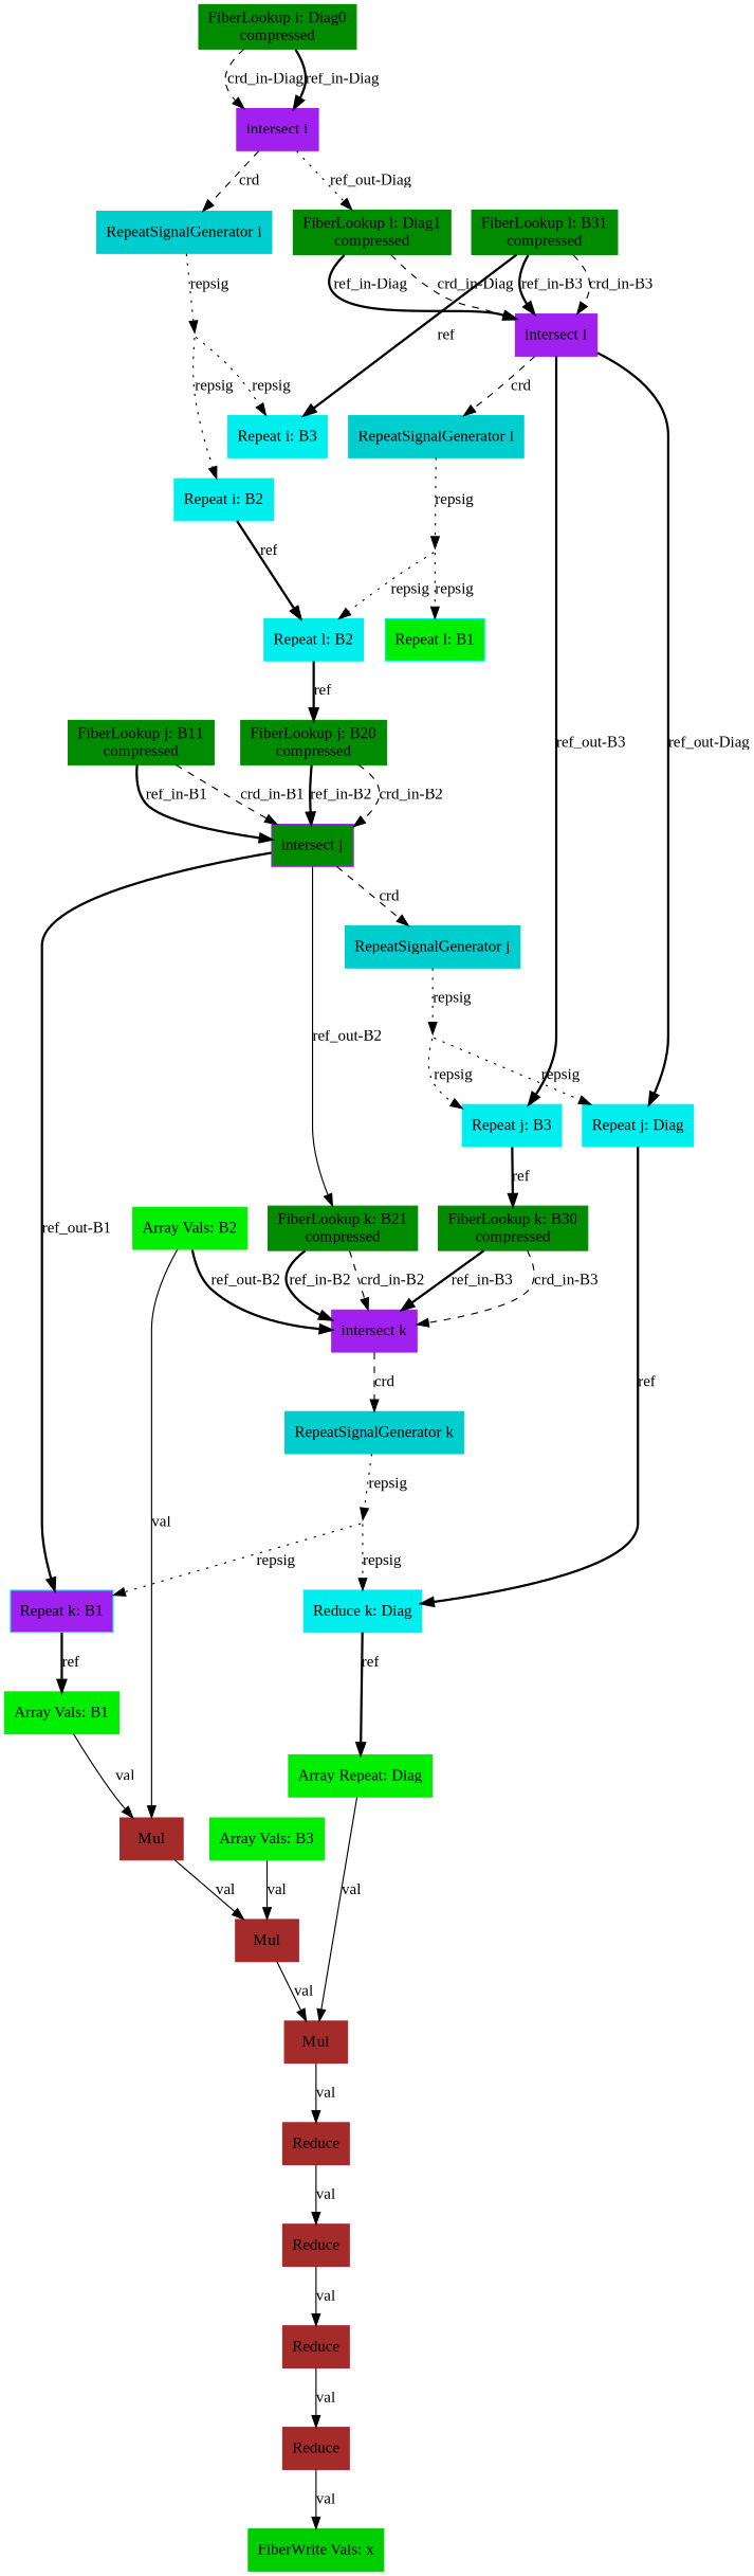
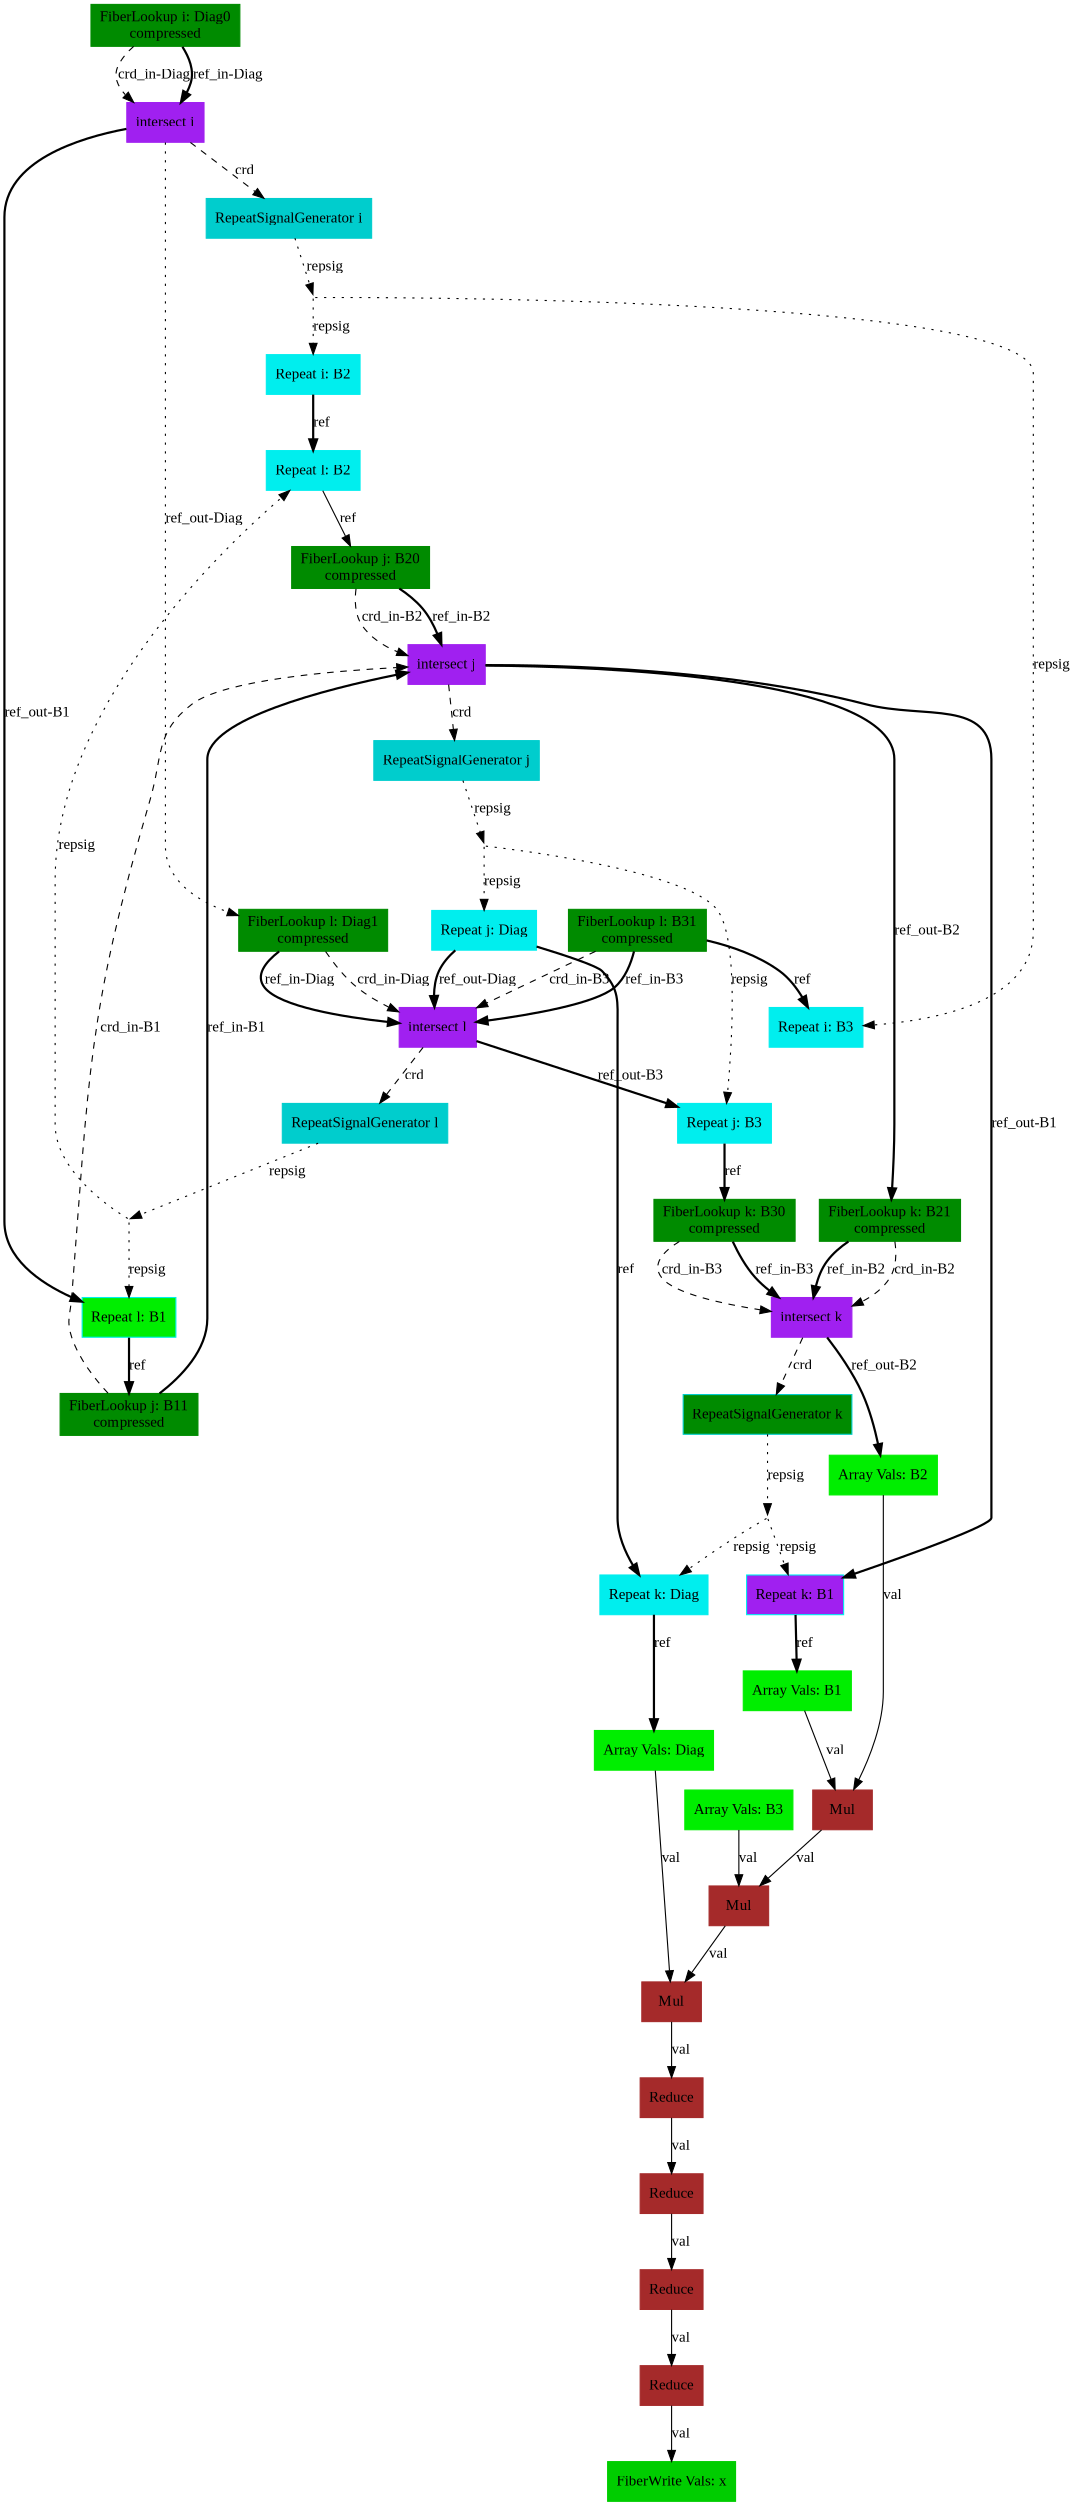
  digraph {
    fontname="Liberation Serif"
    node [color=cyan2 fontname="Liberation Serif" shape=box style=filled type=repeat]
    edge [fontname="Liberation Serif" style=bold type=ref]
    n1 [color=green4 format=compressed index=i label="FiberLookup i: Diag0\ncompressed" root=true src=true tensor=Diag type=fiberlookup]
    n2 [color=purple index=i label="intersect i" type=intersect]
    n3 [color=cyan3 index=i label="RepeatSignalGenerator i" type=repsiggen]
    n4 [fillcolor=green2 index=l label="Repeat l: B1" root=false tensor=B1]
    n5 [color=green4 format=compressed index=l label="FiberLookup l: Diag1\ncompressed" root=false src=true tensor=Diag type=fiberlookup]
    39 [shape=point style=invis type=broadcast color=""]
    n7 [color=green4 format=compressed index=j label="FiberLookup j: B11\ncompressed" root=false src=true tensor=B1 type=fiberlookup]
    n8 [color=purple index=l label="intersect l" type=intersect]
    n9 [index=i label="Repeat i: B2" root=true tensor=B2]
    n10 [index=i label="Repeat i: B3" root=true tensor=B3]
    n11 [index=l label="Repeat l: B2" root=false tensor=B2]
    n12 [color=green4 format=compressed index=j label="FiberLookup j: B20\ncompressed" root=false src=true tensor=B2 type=fiberlookup]
-   n13 [color=purple index=j label="intersect j" type=intersect fillcolor=green4]
+   n13 [color=purple index=j label="intersect j" type=intersect]
    n14 [color=cyan3 index=j label="RepeatSignalGenerator j" type=repsiggen]
    n15 [fillcolor=purple index=k label="Repeat k: B1" root=false tensor=B1]
    n16 [color=green4 format=compressed index=k label="FiberLookup k: B21\ncompressed" root=false src=true tensor=B2 type=fiberlookup]
    25 [shape=point style=invis type=broadcast color=""]
    n18 [color=green2 label="Array Vals: B1" tensor=B1 type=arrayvals]
    n19 [color=purple index=k label="intersect k" type=intersect]
    n20 [index=j label="Repeat j: Diag" root=false tensor=Diag]
    n21 [index=j label="Repeat j: B3" root=false tensor=B3]
-   n22 [index=k label="Reduce k: Diag" root=false tensor=Diag]
+   n22 [index=k label="Repeat k: Diag" root=false tensor=Diag]
    n23 [color=green4 format=compressed index=k label="FiberLookup k: B30\ncompressed" root=false src=true tensor=B3 type=fiberlookup]
-   n24 [color=green2 label="Array Repeat: Diag" tensor=Diag type=arrayvals]
+   n24 [color=green2 label="Array Vals: Diag" tensor=Diag type=arrayvals]
    n25 [color=brown label=Mul type=mul]
    n26 [color=brown label=Reduce type=reduce]
    n27 [color=brown label=Reduce type=reduce]
    n28 [color=brown label=Reduce type=reduce]
    n29 [color=brown label=Reduce type=reduce]
    n30 [color=green3 label="FiberWrite Vals: x" sink=true tensor=x type=fiberwrite]
-   n31 [color=cyan3 index=k label="RepeatSignalGenerator k" type=repsiggen]
+   n31 [color=cyan3 index=k label="RepeatSignalGenerator k" type=repsiggen fillcolor=green4]
    n32 [color=green2 label="Array Vals: B2" tensor=B2 type=arrayvals]
    18 [shape=point style=invis type=broadcast color=""]
    n34 [color=brown label=Mul type=mul]
    n35 [color=green2 label="Array Vals: B3" tensor=B3 type=arrayvals]
    n36 [color=brown label=Mul type=mul]
    n37 [color=green4 format=compressed index=l label="FiberLookup l: B31\ncompressed" root=false src=true tensor=B3 type=fiberlookup]
    n38 [color=cyan3 index=l label="RepeatSignalGenerator l" type=repsiggen]
    32 [shape=point style=invis type=broadcast color=""]
    n1 -> n2 [label="crd_in-Diag" style=dashed type=crd]
    n1 -> n2 [label="ref_in-Diag"]
    n2 -> n3 [label=crd style=dashed type=crd]
+   n2 -> n4 [label="ref_out-B1"]
    n2 -> n5 [label="ref_out-Diag" style=dotted]
    n3 -> 39 [label=repsig style=dotted type=repsig]
+   n4 -> n7 [label=ref]
    n5 -> n8 [label="crd_in-Diag" style=dashed type=crd]
    n5 -> n8 [label="ref_in-Diag"]
    39 -> n9 [label=repsig style=dotted type=repsig]
    39 -> n10 [label=repsig style=dotted type=repsig]
    n7 -> n13 [label="crd_in-B1" style=dashed type=crd]
    n7 -> n13 [label="ref_in-B1"]
-   n8 -> n20 [label="ref_out-Diag"]
+   n20 -> n8 [label="ref_out-Diag"]
    n8 -> n21 [label="ref_out-B3"]
    n8 -> n38 [label=crd style=dashed type=crd]
    n9 -> n11 [label=ref]
-   n11 -> n12 [label=ref]
+   n11 -> n12 [label=ref style=solid]
    n12 -> n13 [label="crd_in-B2" style=dashed type=crd]
    n12 -> n13 [label="ref_in-B2"]
    n13 -> n14 [label=crd style=dashed type=crd]
    n13 -> n15 [label="ref_out-B1"]
-   n13 -> n16 [label="ref_out-B2" style=solid]
+   n13 -> n16 [label="ref_out-B2"]
    n14 -> 25 [label=repsig style=dotted type=repsig]
    n15 -> n18 [label=ref]
    n16 -> n19 [label="crd_in-B2" style=dashed type=crd]
    n16 -> n19 [label="ref_in-B2"]
    25 -> n20 [label=repsig style=dotted type=repsig]
    25 -> n21 [label=repsig style=dotted type=repsig]
    n18 -> n34 [label=val type=val style=""]
    n19 -> n31 [label=crd style=dashed type=crd]
-   n32 -> n19 [label="ref_out-B2"]
+   n19 -> n32 [label="ref_out-B2"]
    n20 -> n22 [label=ref]
    n21 -> n23 [label=ref]
    n22 -> n24 [label=ref]
    n23 -> n19 [label="crd_in-B3" style=dashed type=crd]
    n23 -> n19 [label="ref_in-B3"]
    n24 -> n25 [label=val type=val style=""]
    n25 -> n26 [label=val type=val style=""]
    n26 -> n27 [label=val type=val style=""]
    n27 -> n28 [label=val type=val style=""]
    n28 -> n29 [label=val type=val style=""]
    n29 -> n30 [label=val type=val style=""]
    n31 -> 18 [label=repsig style=dotted type=repsig]
    n32 -> n34 [label=val type=val style=""]
    18 -> n15 [label=repsig style=dotted type=repsig]
    18 -> n22 [label=repsig style=dotted type=repsig]
    n34 -> n36 [label=val type=val style=""]
    n35 -> n36 [label=val type=val style=""]
    n36 -> n25 [label=val type=val style=""]
    n37 -> n8 [label="crd_in-B3" style=dashed type=crd]
    n37 -> n8 [label="ref_in-B3"]
    n37 -> n10 [label=ref]
    n38 -> 32 [label=repsig style=dotted type=repsig]
    32 -> n4 [label=repsig style=dotted type=repsig]
    32 -> n11 [label=repsig style=dotted type=repsig]
  }
